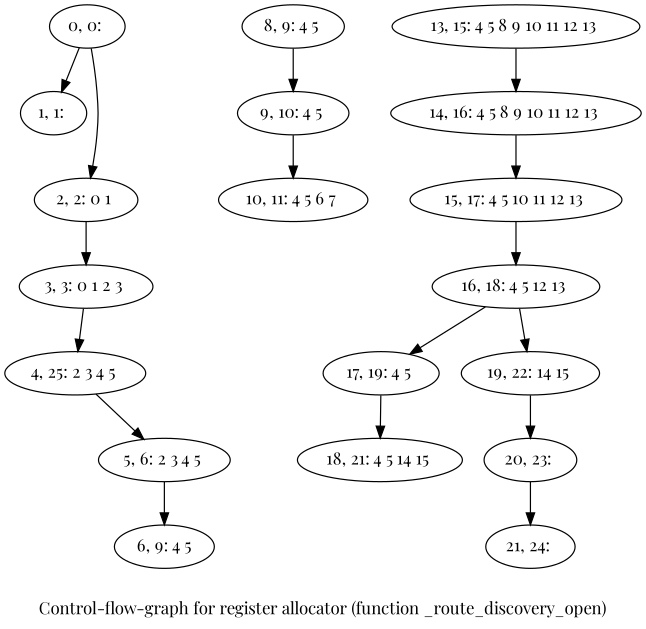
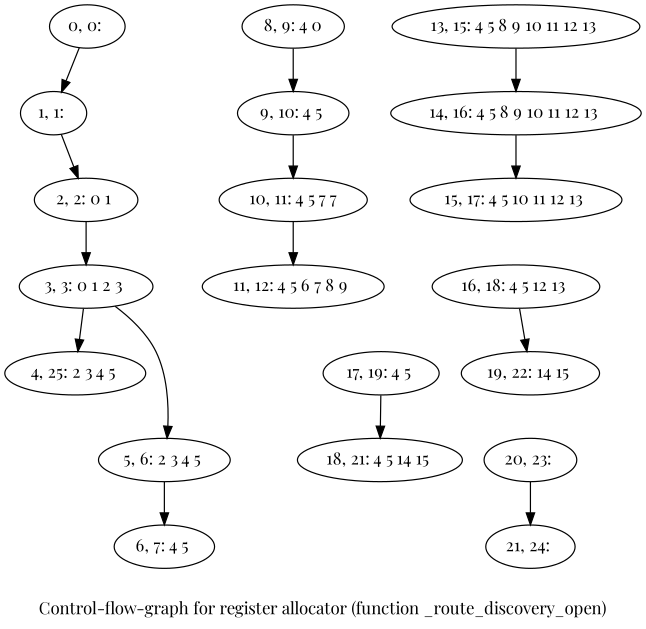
  digraph {
    fontname="Playfair Display"
    label="Control-flow-graph for register allocator (function _route_discovery_open)"
    node [fontname="Playfair Display"]
    edge [fontname="Playfair Display"]
    n1 [label="0, 0: "]
    n2 [label="1, 1: "]
    n3 [label="2, 2: 0 1 "]
    n4 [label="3, 3: 0 1 2 3 "]
    n5 [label="4, 25: 2 3 4 5 "]
    n6 [label="5, 6: 2 3 4 5 "]
-   n7 [label="6, 9: 4 5"]
-   n8 [label="8, 9: 4 5 "]
+   n7 [label="6, 7: 4 5 "]
+   n8 [label="8, 9: 4 0"]
    n9 [label="9, 10: 4 5 "]
-   n10 [label="10, 11: 4 5 6 7 "]
+   n10 [label="10, 11: 4 5 7 7"]
+   n11 [label="11, 12: 4 5 6 7 8 9 "]
    n12 [label="13, 15: 4 5 8 9 10 11 12 13 "]
    n13 [label="14, 16: 4 5 8 9 10 11 12 13 "]
    n14 [label="15, 17: 4 5 10 11 12 13 "]
    n15 [label="16, 18: 4 5 12 13 "]
    n16 [label="17, 19: 4 5 "]
    n17 [label="19, 22: 14 15 "]
    n18 [label="18, 21: 4 5 14 15 "]
    n19 [label="20, 23: "]
    n20 [label="21, 24: "]
    n1 -> n2
-   n1 -> n3
+   n2 -> n3
    n3 -> n4
    n4 -> n5
-   n5 -> n6
+   n4 -> n6
    n6 -> n7
    n8 -> n9
    n9 -> n10
+   n10 -> n11
    n12 -> n13
    n13 -> n14
-   n14 -> n15
-   n15 -> n16
    n15 -> n17
    n16 -> n18
-   n17 -> n19
    n19 -> n20
  }
